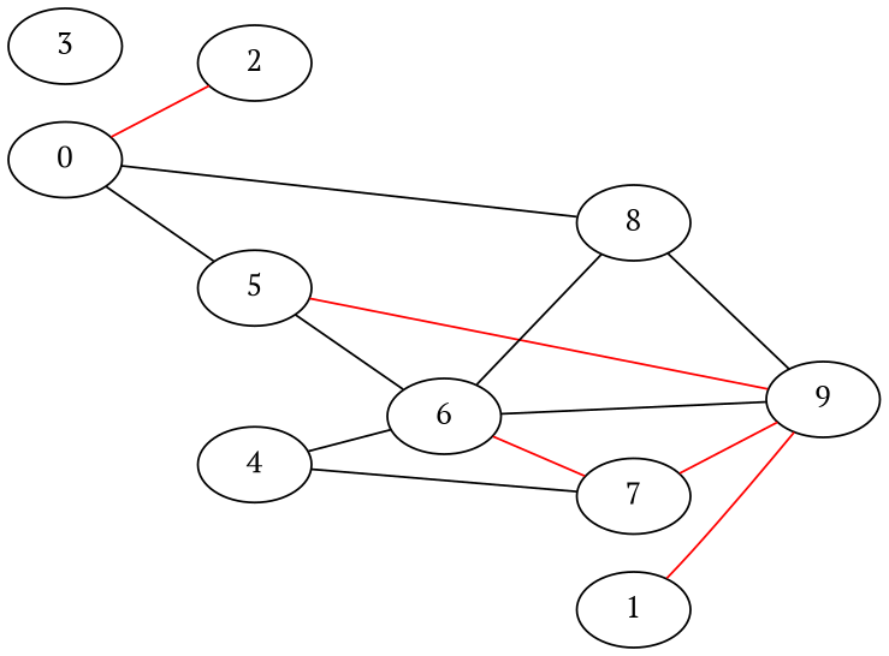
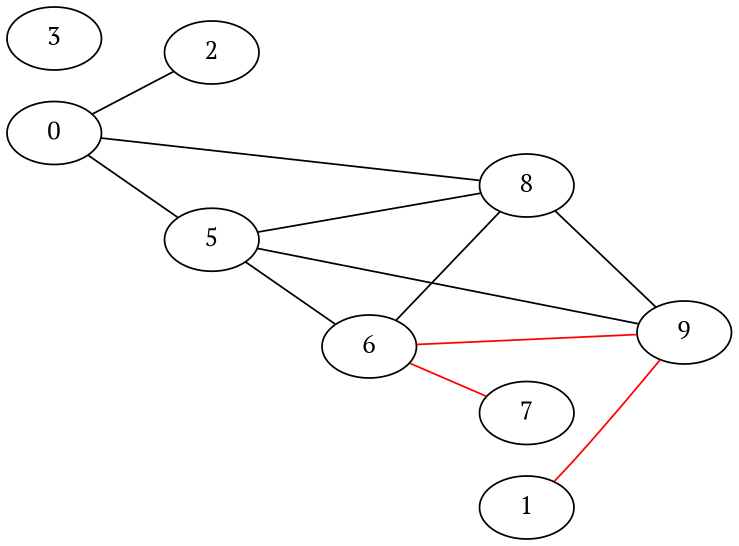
  graph {
    fontname="PT Serif"
    rankdir=LR
    node [fontname="PT Serif"]
    edge [fontname="PT Serif"]
    0
    2
    5
    8
    9
    6
    7
    1
    3
-   4
-   0 -- 2 [color=red]
+   0 -- 2
    0 -- 5
    0 -- 8
-   5 -- 9 [color=red]
+   5 -- 8
+   5 -- 9
    5 -- 6
    8 -- 9
    6 -- 8
-   6 -- 9 [color=black]
+   6 -- 9 [color=red]
    6 -- 7 [color=red]
-   7 -- 9 [color=red]
    1 -- 9 [color=red]
-   4 -- 6
-   4 -- 7
  }
